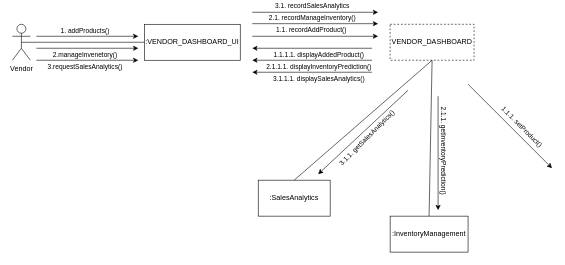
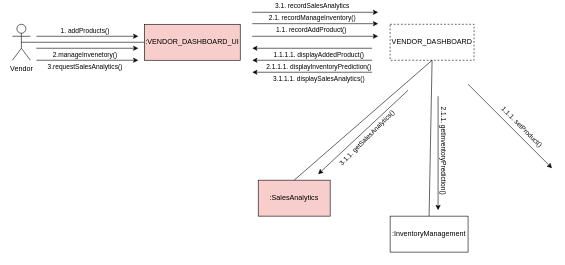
  <mxCell id="0" />
  <mxCell id="1" parent="0" />
- <mxCell id="2" value=":VENDOR_DASHBOARD_UI" style="rounded=0;whiteSpace=wrap;html=1;" vertex="1" parent="1"><mxGeometry x="240" y="40" width="160" height="60" as="geometry" /></mxCell>
+ <mxCell id="2" value=":VENDOR_DASHBOARD_UI" style="rounded=0;whiteSpace=wrap;html=1;fillColor=#f8cecc;" vertex="1" parent="1"><mxGeometry x="240" y="40" width="160" height="60" as="geometry" /></mxCell>
  <mxCell id="3" value=":InventoryManagement" style="rounded=0;whiteSpace=wrap;html=1;" vertex="1" parent="1"><mxGeometry x="650" y="360" width="130" height="60" as="geometry" /></mxCell>
  <mxCell id="4" value="VENDOR_DASHBOARD" style="rounded=0;whiteSpace=wrap;html=1;dashed=1;" vertex="1" parent="1"><mxGeometry x="650" y="40" width="140" height="60" as="geometry" /></mxCell>
- <mxCell id="5" value=":SalesAnalytics" style="rounded=0;whiteSpace=wrap;html=1;" vertex="1" parent="1"><mxGeometry x="430" y="300" width="120" height="60" as="geometry" /></mxCell>
+ <mxCell id="5" value=":SalesAnalytics" style="rounded=0;whiteSpace=wrap;html=1;fillColor=#f8cecc;" vertex="1" parent="1"><mxGeometry x="430" y="300" width="120" height="60" as="geometry" /></mxCell>
  <mxCell id="6" value="" style="endArrow=none;html=1;rounded=0;exitX=0.5;exitY=0;exitDx=0;exitDy=0;entryX=0.5;entryY=1;entryDx=0;entryDy=0;" edge="1" parent="1" source="5" target="4"><mxGeometry width="50" height="50" relative="1" as="geometry"><mxPoint x="630" y="210" as="sourcePoint" /><mxPoint x="680" y="160" as="targetPoint" /></mxGeometry></mxCell>
  <mxCell id="7" value="" style="endArrow=none;html=1;rounded=0;exitX=0.5;exitY=0;exitDx=0;exitDy=0;entryX=0.5;entryY=1;entryDx=0;entryDy=0;" edge="1" parent="1" source="3" target="4"><mxGeometry width="50" height="50" relative="1" as="geometry"><mxPoint x="500" y="310" as="sourcePoint" /><mxPoint x="720" y="110" as="targetPoint" /></mxGeometry></mxCell>
  <mxCell id="8" value="Vendor" style="shape=umlActor;verticalLabelPosition=bottom;verticalAlign=top;html=1;outlineConnect=0;" vertex="1" parent="1"><mxGeometry x="20" y="40" width="30" height="60" as="geometry" /></mxCell>
  <mxCell id="9" value="" style="endArrow=none;html=1;rounded=0;exitX=0.5;exitY=0.5;exitDx=0;exitDy=0;exitPerimeter=0;entryX=0;entryY=0.5;entryDx=0;entryDy=0;" edge="1" parent="1" source="8" target="2"><mxGeometry width="50" height="50" relative="1" as="geometry"><mxPoint x="200" y="190" as="sourcePoint" /><mxPoint x="250" y="140" as="targetPoint" /></mxGeometry></mxCell>
  <mxCell id="10" value="" style="endArrow=classic;html=1;rounded=0;" edge="1" parent="1"><mxGeometry width="50" height="50" relative="1" as="geometry"><mxPoint x="60" y="60" as="sourcePoint" /><mxPoint x="230" y="60" as="targetPoint" /></mxGeometry></mxCell>
  <mxCell id="11" value="1. addProducts()" style="edgeLabel;html=1;align=center;verticalAlign=middle;resizable=0;points=[];" vertex="1" connectable="0" parent="10"><mxGeometry x="-0.175" relative="1" as="geometry"><mxPoint x="10" y="-10" as="offset" /></mxGeometry></mxCell>
  <mxCell id="12" value="1.1. recordAddProduct()&amp;nbsp;" style="endArrow=classic;html=1;rounded=0;" edge="1" parent="1"><mxGeometry x="-0.048" y="10" width="50" height="50" relative="1" as="geometry"><mxPoint x="420" y="60" as="sourcePoint" /><mxPoint x="630" y="60" as="targetPoint" /><mxPoint as="offset" /></mxGeometry></mxCell>
  <mxCell id="13" value="" style="endArrow=classic;html=1;rounded=0;" edge="1" parent="1"><mxGeometry width="50" height="50" relative="1" as="geometry"><mxPoint x="680" y="150" as="sourcePoint" /><mxPoint x="530" y="290" as="targetPoint" /></mxGeometry></mxCell>
  <mxCell id="14" value="3.1.1. getSalesAnalytics()" style="edgeLabel;html=1;align=center;verticalAlign=middle;resizable=0;points=[];rotation=-45;" vertex="1" connectable="0" parent="13"><mxGeometry x="0.309" y="3" relative="1" as="geometry"><mxPoint x="26" y="-14" as="offset" /></mxGeometry></mxCell>
  <mxCell id="15" value="" style="endArrow=classic;html=1;rounded=0;" edge="1" parent="1"><mxGeometry x="0.895" y="-130" width="50" height="50" relative="1" as="geometry"><mxPoint x="730" y="160" as="sourcePoint" /><mxPoint x="730" y="350" as="targetPoint" /><mxPoint as="offset" /></mxGeometry></mxCell>
  <mxCell id="16" value="" style="endArrow=classic;html=1;rounded=0;" edge="1" parent="1"><mxGeometry width="50" height="50" relative="1" as="geometry"><mxPoint x="780" y="140" as="sourcePoint" /><mxPoint x="920" y="280" as="targetPoint" /></mxGeometry></mxCell>
  <mxCell id="17" value="1.1.1. setProduct()" style="edgeLabel;html=1;align=center;verticalAlign=middle;resizable=0;points=[];rotation=45;" vertex="1" connectable="0" parent="16"><mxGeometry x="-0.239" y="3" relative="1" as="geometry"><mxPoint x="35" y="19" as="offset" /></mxGeometry></mxCell>
  <mxCell id="18" value="2.1.1. getInventoryPrediction()" style="edgeLabel;html=1;align=center;verticalAlign=middle;resizable=0;points=[];rotation=90;" vertex="1" connectable="0" parent="16"><mxGeometry x="-0.239" y="3" relative="1" as="geometry"><mxPoint x="-95" y="59" as="offset" /></mxGeometry></mxCell>
  <mxCell id="19" value="" style="endArrow=classic;html=1;rounded=0;" edge="1" parent="1"><mxGeometry width="50" height="50" relative="1" as="geometry"><mxPoint x="620" y="80" as="sourcePoint" /><mxPoint x="420" y="80" as="targetPoint" /></mxGeometry></mxCell>
  <mxCell id="20" value="1.1.1.1. displayAddedProduct()" style="edgeLabel;html=1;align=center;verticalAlign=middle;resizable=0;points=[];" vertex="1" connectable="0" parent="19"><mxGeometry x="-0.36" relative="1" as="geometry"><mxPoint x="-26" y="10" as="offset" /></mxGeometry></mxCell>
  <mxCell id="21" value="" style="endArrow=classic;html=1;rounded=0;" edge="1" parent="1"><mxGeometry width="50" height="50" relative="1" as="geometry"><mxPoint x="60" y="80" as="sourcePoint" /><mxPoint x="230" y="80" as="targetPoint" /></mxGeometry></mxCell>
  <mxCell id="22" value="2.manageInvenetory()" style="edgeLabel;html=1;align=center;verticalAlign=middle;resizable=0;points=[];" vertex="1" connectable="0" parent="21"><mxGeometry x="0.588" y="-3" relative="1" as="geometry"><mxPoint x="-55" y="7" as="offset" /></mxGeometry></mxCell>
  <mxCell id="23" value="2.1. recordManageInventory()" style="endArrow=classic;html=1;rounded=0;" edge="1" parent="1"><mxGeometry x="-0.048" y="10" width="50" height="50" relative="1" as="geometry"><mxPoint x="420" y="39" as="sourcePoint" /><mxPoint x="630" y="39" as="targetPoint" /><mxPoint as="offset" /></mxGeometry></mxCell>
  <mxCell id="24" value="" style="endArrow=classic;html=1;rounded=0;" edge="1" parent="1"><mxGeometry width="50" height="50" relative="1" as="geometry"><mxPoint x="620" y="100" as="sourcePoint" /><mxPoint x="420" y="100" as="targetPoint" /></mxGeometry></mxCell>
  <mxCell id="25" value="2.1.1.1. displayInventoryPrediction()" style="edgeLabel;html=1;align=center;verticalAlign=middle;resizable=0;points=[];" vertex="1" connectable="0" parent="24"><mxGeometry x="-0.36" relative="1" as="geometry"><mxPoint x="-26" y="10" as="offset" /></mxGeometry></mxCell>
  <mxCell id="26" value="" style="endArrow=classic;html=1;rounded=0;" edge="1" parent="1"><mxGeometry width="50" height="50" relative="1" as="geometry"><mxPoint x="60" y="100" as="sourcePoint" /><mxPoint x="230" y="100" as="targetPoint" /></mxGeometry></mxCell>
  <mxCell id="27" value="3.requestSalesAnalytics()" style="edgeLabel;html=1;align=center;verticalAlign=middle;resizable=0;points=[];" vertex="1" connectable="0" parent="26"><mxGeometry x="0.588" y="-3" relative="1" as="geometry"><mxPoint x="-55" y="7" as="offset" /></mxGeometry></mxCell>
  <mxCell id="28" value="3.1. recordSalesAnalytics" style="endArrow=classic;html=1;rounded=0;" edge="1" parent="1"><mxGeometry x="-0.048" y="10" width="50" height="50" relative="1" as="geometry"><mxPoint x="420" y="20" as="sourcePoint" /><mxPoint x="630" y="20" as="targetPoint" /><mxPoint as="offset" /></mxGeometry></mxCell>
  <mxCell id="29" value="" style="endArrow=classic;html=1;rounded=0;" edge="1" parent="1"><mxGeometry width="50" height="50" relative="1" as="geometry"><mxPoint x="620" y="120" as="sourcePoint" /><mxPoint x="420" y="120" as="targetPoint" /></mxGeometry></mxCell>
  <mxCell id="30" value="3.1.1.1. displaySalesAnalytics()" style="edgeLabel;html=1;align=center;verticalAlign=middle;resizable=0;points=[];" vertex="1" connectable="0" parent="29"><mxGeometry x="-0.36" relative="1" as="geometry"><mxPoint x="-26" y="10" as="offset" /></mxGeometry></mxCell>
